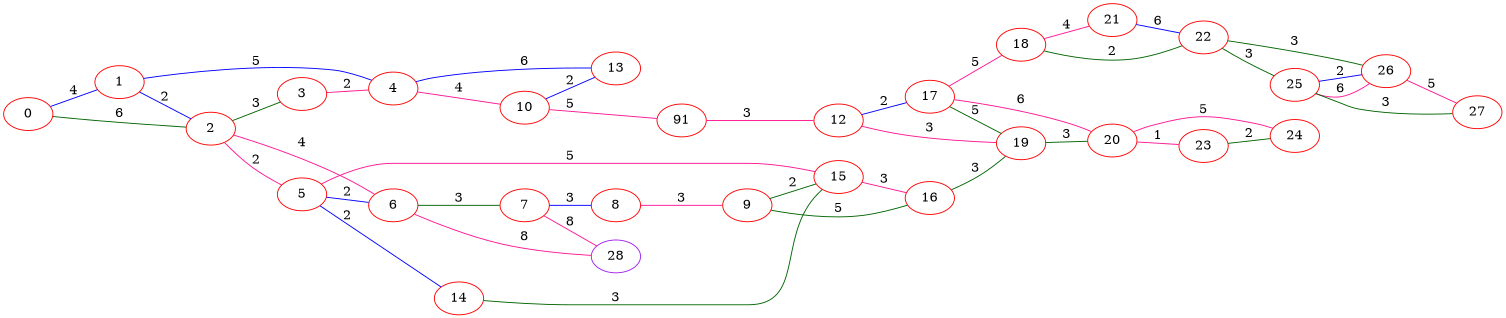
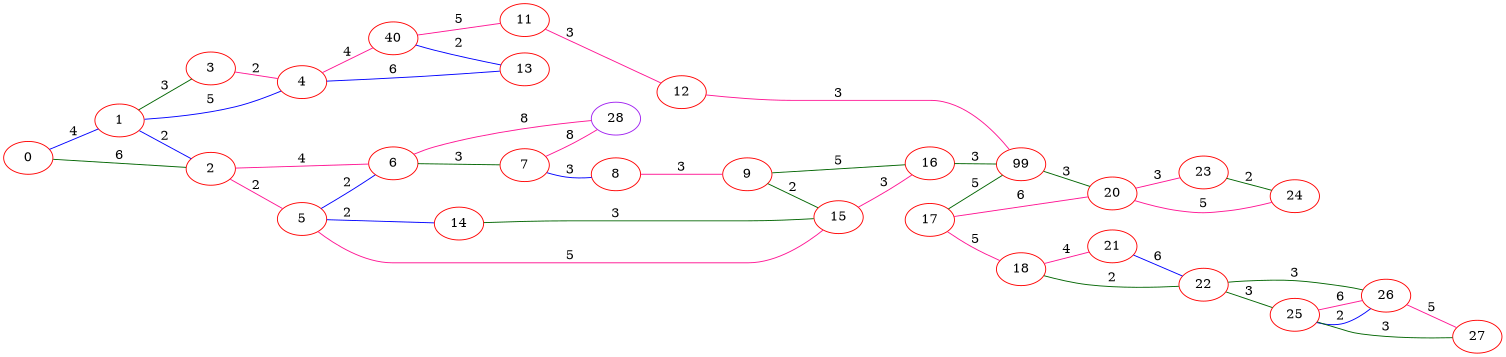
  graph {
    rankdir=LR
    node [color=red weight=1]
    edge [color=deeppink]
    0
    1
    2
    3
    4
    5
    6
-   10
+   10 [label=40]
    13
    14
    15
    7
    28 [color=purple weight=4]
-   11 [label=91]
+   11
    16
    8
    9
-   19
+   19 [label=99]
    12
    17
    20
    18
    23
    24
    21
    22
    25
    26
    27
    0 -- 1 [color=blue label=4]
    0 -- 2 [color=darkgreen label=6]
    1 -- 2 [color=blue label=2]
-   2 -- 3 [color=darkgreen label=3]
+   1 -- 3 [color=darkgreen label=3]
    1 -- 4 [color=blue label=5]
    2 -- 5 [label=2]
    2 -- 6 [label=4]
    3 -- 4 [label=2]
    4 -- 10 [label=4]
    4 -- 13 [color=blue label=6]
    5 -- 6 [color=blue label=2]
    5 -- 14 [color=blue label=2]
    5 -- 15 [label=5]
    6 -- 7 [color=darkgreen label=3]
    6 -- 28 [label=8]
    10 -- 13 [color=blue label=2]
    10 -- 11 [label=5]
    14 -- 15 [color=darkgreen label=3]
    15 -- 16 [label=3]
    7 -- 28 [label=8]
    7 -- 8 [color=blue label=3]
    11 -- 12 [label=3]
    16 -- 19 [color=darkgreen label=3]
    8 -- 9 [label=3]
    9 -- 15 [color=darkgreen label=2]
    9 -- 16 [color=darkgreen label=5]
    19 -- 20 [color=darkgreen label=3]
    12 -- 19 [label=3]
-   12 -- 17 [color=blue label=2]
    17 -- 19 [color=darkgreen label=5]
    17 -- 20 [label=6]
    17 -- 18 [label=5]
-   20 -- 23 [label=1]
+   20 -- 23 [label=3]
    20 -- 24 [label=5]
    18 -- 21 [label=4]
    18 -- 22 [color=darkgreen label=2]
    23 -- 24 [color=darkgreen label=2]
    21 -- 22 [color=blue label=6]
    22 -- 25 [color=darkgreen label=3]
    22 -- 26 [color=darkgreen label=3]
    25 -- 26 [label=6]
    25 -- 26 [color=blue label=2]
    25 -- 27 [color=darkgreen label=3]
    26 -- 27 [label=5]
  }
